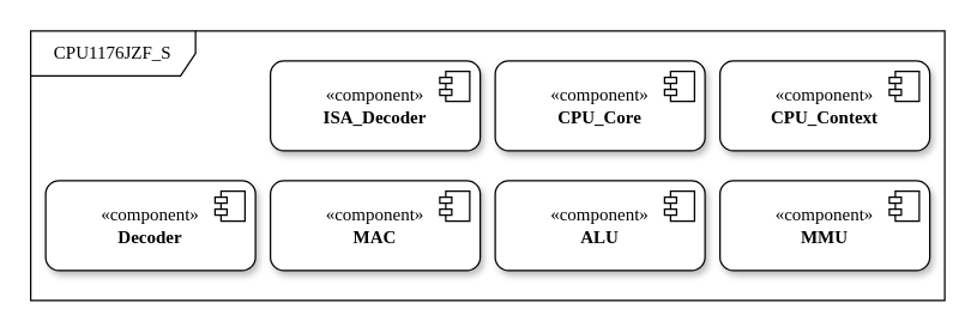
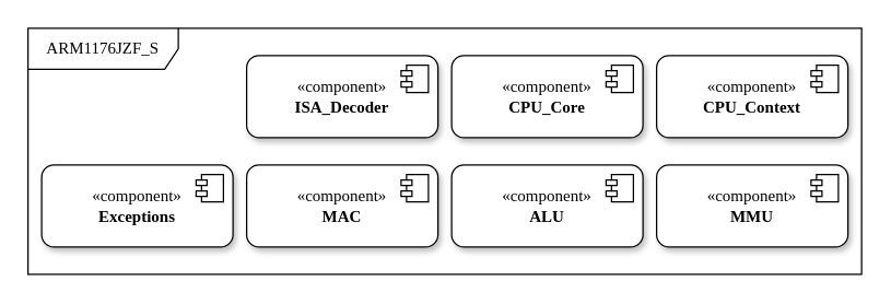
  <mxCell id="0" />
  <mxCell id="1" parent="0" />
  <mxCell id="2" value="«component»&lt;br&gt;&lt;b&gt;CPU_Core&lt;/b&gt;" style="html=1;dropTarget=0;whiteSpace=wrap;rounded=1;fontFamily=Computer Modern;shadow=1;" vertex="1" parent="1"><mxGeometry x="330" y="40" width="140" height="60" as="geometry" /></mxCell>
  <mxCell id="3" value="" style="shape=module;jettyWidth=8;jettyHeight=4;fontFamily=Computer Modern;" vertex="1" parent="2"><mxGeometry x="1" width="20" height="20" relative="1" as="geometry"><mxPoint x="-27" y="7" as="offset" /></mxGeometry></mxCell>
  <mxCell id="4" value="«component»&lt;br&gt;&lt;b&gt;CPU_Context&lt;/b&gt;" style="html=1;dropTarget=0;whiteSpace=wrap;rounded=1;fontFamily=Computer Modern;shadow=1;" vertex="1" parent="1"><mxGeometry x="480" y="40" width="140" height="60" as="geometry" /></mxCell>
  <mxCell id="5" value="" style="shape=module;jettyWidth=8;jettyHeight=4;fontFamily=Computer Modern;" vertex="1" parent="4"><mxGeometry x="1" width="20" height="20" relative="1" as="geometry"><mxPoint x="-27" y="7" as="offset" /></mxGeometry></mxCell>
  <mxCell id="6" value="«component»&lt;br&gt;&lt;b&gt;ALU&lt;/b&gt;" style="html=1;dropTarget=0;whiteSpace=wrap;rounded=1;fontFamily=Computer Modern;shadow=1;" vertex="1" parent="1"><mxGeometry x="330" y="120" width="140" height="60" as="geometry" /></mxCell>
  <mxCell id="7" value="" style="shape=module;jettyWidth=8;jettyHeight=4;fontFamily=Computer Modern;" vertex="1" parent="6"><mxGeometry x="1" width="20" height="20" relative="1" as="geometry"><mxPoint x="-27" y="7" as="offset" /></mxGeometry></mxCell>
  <mxCell id="8" value="«component»&lt;br&gt;&lt;b&gt;MMU&lt;/b&gt;" style="html=1;dropTarget=0;whiteSpace=wrap;rounded=1;fontFamily=Computer Modern;shadow=1;" vertex="1" parent="1"><mxGeometry x="480" y="120" width="140" height="60" as="geometry" /></mxCell>
  <mxCell id="9" value="" style="shape=module;jettyWidth=8;jettyHeight=4;fontFamily=Computer Modern;" vertex="1" parent="8"><mxGeometry x="1" width="20" height="20" relative="1" as="geometry"><mxPoint x="-27" y="7" as="offset" /></mxGeometry></mxCell>
  <mxCell id="10" value="«component»&lt;br&gt;&lt;b&gt;ISA_Decoder&lt;/b&gt;" style="html=1;dropTarget=0;whiteSpace=wrap;rounded=1;fontFamily=Computer Modern;shadow=1;" vertex="1" parent="1"><mxGeometry x="180" y="40" width="140" height="60" as="geometry" /></mxCell>
  <mxCell id="11" value="" style="shape=module;jettyWidth=8;jettyHeight=4;fontFamily=Computer Modern;" vertex="1" parent="10"><mxGeometry x="1" width="20" height="20" relative="1" as="geometry"><mxPoint x="-27" y="7" as="offset" /></mxGeometry></mxCell>
  <mxCell id="12" value="«component»&lt;br&gt;&lt;b&gt;MAC&lt;/b&gt;" style="html=1;dropTarget=0;whiteSpace=wrap;rounded=1;fontFamily=Computer Modern;shadow=1;" vertex="1" parent="1"><mxGeometry x="180" y="120" width="140" height="60" as="geometry" /></mxCell>
  <mxCell id="13" value="" style="shape=module;jettyWidth=8;jettyHeight=4;fontFamily=Computer Modern;" vertex="1" parent="12"><mxGeometry x="1" width="20" height="20" relative="1" as="geometry"><mxPoint x="-27" y="7" as="offset" /></mxGeometry></mxCell>
- <mxCell id="14" value="CPU1176JZF_S" style="shape=umlFrame;whiteSpace=wrap;html=1;pointerEvents=0;width=110;height=30;fontFamily=Computer Modern;" vertex="1" parent="1"><mxGeometry x="20" y="20" width="610" height="180" as="geometry" /></mxCell>
- <mxCell id="15" value="«component»&lt;br&gt;&lt;b&gt;Decoder&lt;/b&gt;" style="html=1;dropTarget=0;whiteSpace=wrap;rounded=1;fontFamily=Computer Modern;shadow=1;" vertex="1" parent="1"><mxGeometry x="30" y="120" width="140" height="60" as="geometry" /></mxCell>
+ <mxCell id="14" value="ARM1176JZF_S" style="shape=umlFrame;whiteSpace=wrap;html=1;pointerEvents=0;width=110;height=30;fontFamily=Computer Modern;" vertex="1" parent="1"><mxGeometry x="20" y="20" width="610" height="180" as="geometry" /></mxCell>
+ <mxCell id="15" value="«component»&lt;br&gt;&lt;b&gt;Exceptions&lt;/b&gt;" style="html=1;dropTarget=0;whiteSpace=wrap;rounded=1;fontFamily=Computer Modern;shadow=1;" vertex="1" parent="1"><mxGeometry x="30" y="120" width="140" height="60" as="geometry" /></mxCell>
  <mxCell id="16" value="" style="shape=module;jettyWidth=8;jettyHeight=4;fontFamily=Computer Modern;" vertex="1" parent="15"><mxGeometry x="1" width="20" height="20" relative="1" as="geometry"><mxPoint x="-27" y="7" as="offset" /></mxGeometry></mxCell>
